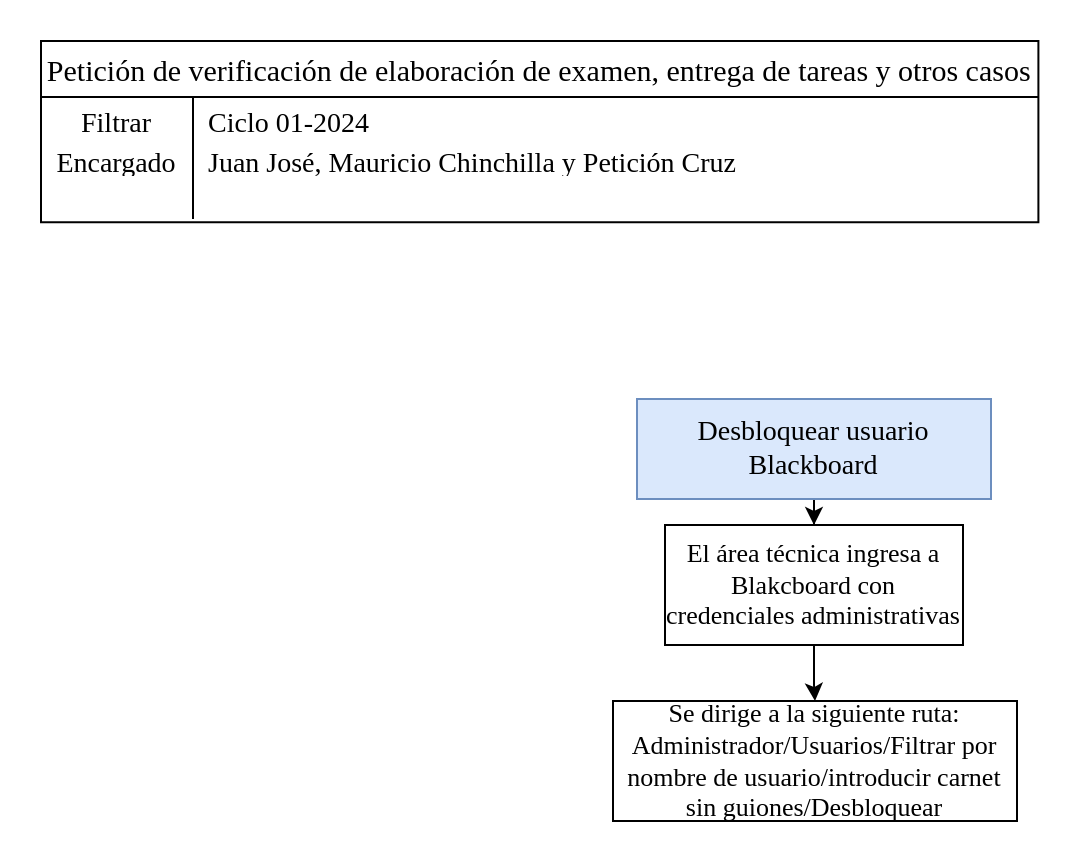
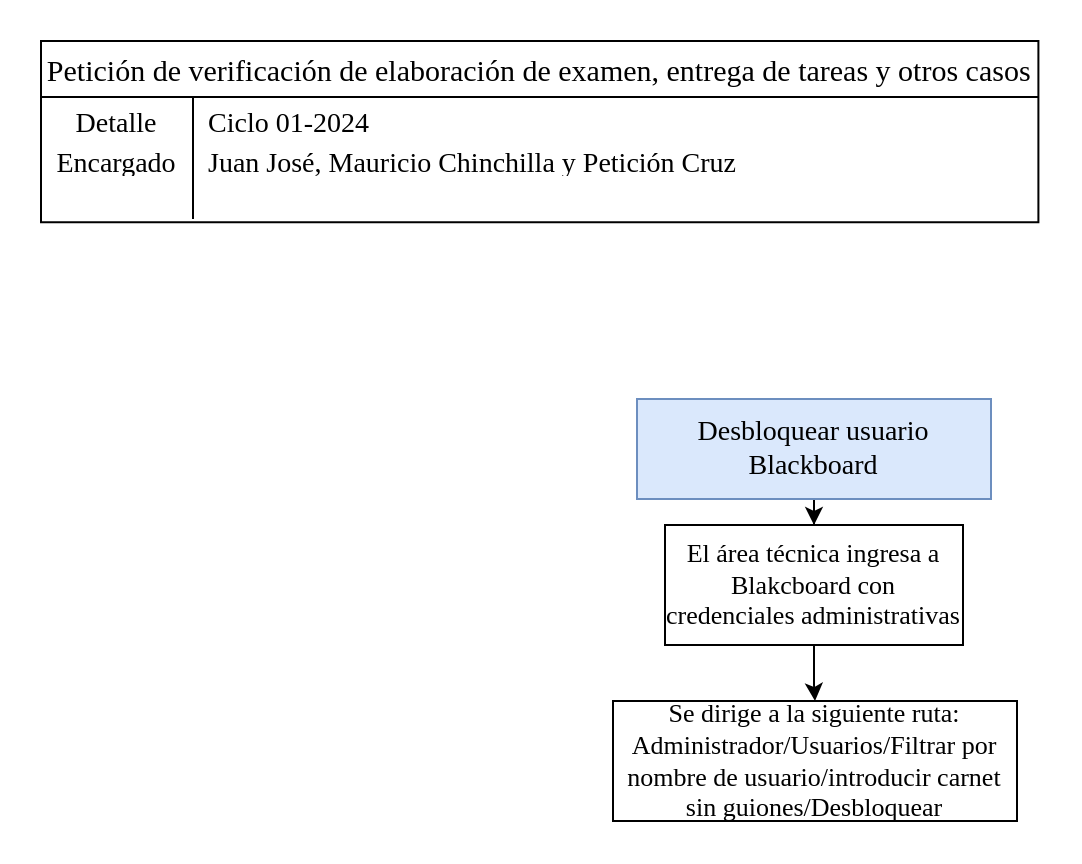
  <mxCell id="0" />
  <mxCell id="1" parent="0" />
  <mxCell id="2" value="Petición de verificación de elaboración de examen, entrega de tareas y otros casos" style="shape=table;startSize=28;container=1;collapsible=0;childLayout=tableLayout;fixedRows=1;rowLines=0;fontStyle=0;strokeColor=default;fontSize=15;fontFamily=Times New Roman;" vertex="1" parent="1"><mxGeometry x="20" y="20" width="498.697" height="90.612" as="geometry" /></mxCell>
  <mxCell id="3" value="" style="shape=tableRow;horizontal=0;startSize=0;swimlaneHead=0;swimlaneBody=0;top=0;left=0;bottom=0;right=0;collapsible=0;dropTarget=0;fillColor=none;points=[[0,0.5],[1,0.5]];portConstraint=eastwest;strokeColor=inherit;fontSize=16;fontFamily=Times New Roman;" vertex="1" parent="2"><mxGeometry y="28" width="498.697" height="20" as="geometry" /></mxCell>
- <mxCell id="4" value="&lt;font style=&quot;font-size: 14px;&quot;&gt;Filtrar&lt;/font&gt;&lt;div&gt;&lt;br&gt;&lt;/div&gt;" style="shape=partialRectangle;html=1;whiteSpace=wrap;connectable=0;fillColor=none;top=0;left=0;bottom=0;right=0;overflow=hidden;pointerEvents=1;strokeColor=inherit;fontSize=16;fontFamily=Times New Roman;" vertex="1" parent="3"><mxGeometry width="76" height="20" as="geometry"><mxRectangle width="76" height="20" as="alternateBounds" /></mxGeometry></mxCell>
+ <mxCell id="4" value="&lt;font style=&quot;font-size: 14px;&quot;&gt;Detalle&lt;/font&gt;&lt;div&gt;&lt;br&gt;&lt;/div&gt;" style="shape=partialRectangle;html=1;whiteSpace=wrap;connectable=0;fillColor=none;top=0;left=0;bottom=0;right=0;overflow=hidden;pointerEvents=1;strokeColor=inherit;fontSize=16;fontFamily=Times New Roman;" vertex="1" parent="3"><mxGeometry width="76" height="20" as="geometry"><mxRectangle width="76" height="20" as="alternateBounds" /></mxGeometry></mxCell>
  <mxCell id="5" value="&lt;font style=&quot;font-size: 14px;&quot;&gt;Ciclo 01-2024&lt;/font&gt;" style="shape=partialRectangle;html=1;whiteSpace=wrap;connectable=0;fillColor=none;top=0;left=0;bottom=0;right=0;align=left;spacingLeft=6;overflow=hidden;strokeColor=inherit;fontSize=16;fontFamily=Times New Roman;" vertex="1" parent="3"><mxGeometry x="76" width="423" height="20" as="geometry"><mxRectangle width="423" height="20" as="alternateBounds" /></mxGeometry></mxCell>
  <mxCell id="6" value="" style="shape=tableRow;horizontal=0;startSize=0;swimlaneHead=0;swimlaneBody=0;top=0;left=0;bottom=0;right=0;collapsible=0;dropTarget=0;fillColor=none;points=[[0,0.5],[1,0.5]];portConstraint=eastwest;strokeColor=inherit;fontSize=16;fontFamily=Times New Roman;" vertex="1" parent="2"><mxGeometry y="48" width="498.697" height="21" as="geometry" /></mxCell>
  <mxCell id="7" value="&lt;font style=&quot;font-size: 14px;&quot;&gt;Encargado&lt;/font&gt;" style="shape=partialRectangle;html=1;whiteSpace=wrap;connectable=0;fillColor=none;top=0;left=0;bottom=0;right=0;overflow=hidden;strokeColor=inherit;fontSize=16;fontFamily=Times New Roman;" vertex="1" parent="6"><mxGeometry width="76" height="21" as="geometry"><mxRectangle width="76" height="21" as="alternateBounds" /></mxGeometry></mxCell>
  <mxCell id="8" value="&lt;span style=&quot;font-size: 14px;&quot;&gt;Juan José, Mauricio Chinchilla y Petición Cruz&lt;/span&gt;" style="shape=partialRectangle;html=1;whiteSpace=wrap;connectable=0;fillColor=none;top=0;left=0;bottom=0;right=0;align=left;spacingLeft=6;overflow=hidden;strokeColor=inherit;fontSize=16;fontFamily=Times New Roman;" vertex="1" parent="6"><mxGeometry x="76" width="423" height="21" as="geometry"><mxRectangle width="423" height="21" as="alternateBounds" /></mxGeometry></mxCell>
  <mxCell id="9" value="" style="shape=tableRow;horizontal=0;startSize=0;swimlaneHead=0;swimlaneBody=0;top=0;left=0;bottom=0;right=0;collapsible=0;dropTarget=0;fillColor=none;points=[[0,0.5],[1,0.5]];portConstraint=eastwest;strokeColor=inherit;fontSize=16;fontFamily=Times New Roman;" vertex="1" parent="2"><mxGeometry y="69" width="498.697" height="20" as="geometry" /></mxCell>
  <mxCell id="10" value="" style="shape=partialRectangle;html=1;whiteSpace=wrap;connectable=0;fillColor=none;top=0;left=0;bottom=0;right=0;overflow=hidden;strokeColor=inherit;fontSize=16;fontFamily=Times New Roman;" vertex="1" parent="9"><mxGeometry width="76" height="20" as="geometry"><mxRectangle width="76" height="20" as="alternateBounds" /></mxGeometry></mxCell>
  <mxCell id="11" value="" style="shape=partialRectangle;html=1;whiteSpace=wrap;connectable=0;fillColor=none;top=0;left=0;bottom=0;right=0;align=left;spacingLeft=6;overflow=hidden;strokeColor=inherit;fontSize=16;fontFamily=Times New Roman;" vertex="1" parent="9"><mxGeometry x="76" width="423" height="20" as="geometry"><mxRectangle width="423" height="20" as="alternateBounds" /></mxGeometry></mxCell>
  <mxCell id="12" value="" style="edgeStyle=orthogonalEdgeStyle;rounded=0;orthogonalLoop=1;jettySize=auto;html=1;" edge="1" parent="1" source="13" target="15"><mxGeometry relative="1" as="geometry" /></mxCell>
  <mxCell id="13" value="&lt;font style=&quot;font-size: 14px;&quot;&gt;Desbloquear usuario Blackboard&lt;/font&gt;" style="rounded=0;whiteSpace=wrap;html=1;fillColor=#dae8fc;strokeColor=#6c8ebf;fontFamily=Times New Roman;fontSize=13;" vertex="1" parent="1"><mxGeometry x="318" y="199" width="177" height="50" as="geometry" /></mxCell>
  <mxCell id="14" value="" style="edgeStyle=orthogonalEdgeStyle;rounded=0;orthogonalLoop=1;jettySize=auto;html=1;" edge="1" parent="1" source="15" target="16"><mxGeometry relative="1" as="geometry" /></mxCell>
  <mxCell id="15" value="El área técnica ingresa a Blakcboard con credenciales administrativas" style="whiteSpace=wrap;html=1;fontSize=13;fontFamily=Times New Roman;rounded=0;" vertex="1" parent="1"><mxGeometry x="332" y="262" width="149" height="60" as="geometry" /></mxCell>
  <mxCell id="16" value="Se dirige a la siguiente ruta: Administrador/Usuarios/Filtrar por nombre de usuario/introducir carnet sin guiones/Desbloquear" style="whiteSpace=wrap;html=1;fontSize=13;fontFamily=Times New Roman;rounded=0;" vertex="1" parent="1"><mxGeometry x="306" y="350" width="202" height="60" as="geometry" /></mxCell>
